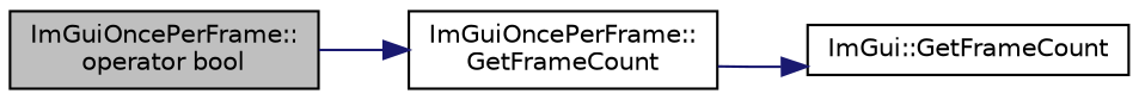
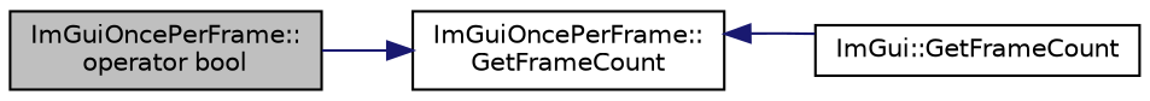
  digraph {
    rankdir=LR
    node [color=black fillcolor=white fontname=Helvetica fontsize=10 shape=record style=filled]
    edge [color=midnightblue fontname=Helvetica fontsize=10 labelfontname=Helvetica labelfontsize=10 style=solid]
    n1 [fillcolor=grey75 fontcolor=black height=0.2 label="ImGuiOncePerFrame::\loperator bool" width=0.4]
    n2 [height=0.2 label="ImGuiOncePerFrame::\lGetFrameCount" width=0.4]
    n3 [height=0.2 label="ImGui::GetFrameCount" width=0.4]
    n1 -> n2
-   n2 -> n3
+   n3 -> n2
  }
